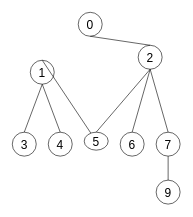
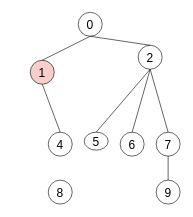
  <mxCell id="0" />
  <mxCell id="1" parent="0" />
  <mxCell id="2" value="&lt;font style=&quot;font-size: 20px;&quot;&gt;0&lt;/font&gt;" style="ellipse;whiteSpace=wrap;html=1;aspect=fixed;" vertex="1" parent="1"><mxGeometry x="130" y="20" width="40" height="40" as="geometry" /></mxCell>
  <mxCell id="3" value="&lt;font style=&quot;font-size: 20px;&quot;&gt;2&lt;/font&gt;" style="ellipse;whiteSpace=wrap;html=1;aspect=fixed;" vertex="1" parent="1"><mxGeometry x="230" y="75" width="40" height="40" as="geometry" /></mxCell>
  <mxCell id="4" value="&lt;font style=&quot;font-size: 20px;&quot;&gt;7&lt;/font&gt;" style="ellipse;whiteSpace=wrap;html=1;aspect=fixed;" vertex="1" parent="1"><mxGeometry x="260" y="220" width="40" height="40" as="geometry" /></mxCell>
  <mxCell id="5" value="&lt;font style=&quot;font-size: 20px;&quot;&gt;5&lt;/font&gt;" style="ellipse;whiteSpace=wrap;html=1;aspect=fixed;" vertex="1" parent="1"><mxGeometry x="140" y="220" width="40" height="30" as="geometry" /></mxCell>
  <mxCell id="6" value="&lt;font style=&quot;font-size: 20px;&quot;&gt;6&lt;/font&gt;" style="ellipse;whiteSpace=wrap;html=1;aspect=fixed;" vertex="1" parent="1"><mxGeometry x="200" y="220" width="40" height="40" as="geometry" /></mxCell>
- <mxCell id="7" value="&lt;font style=&quot;font-size: 20px;&quot;&gt;1&lt;/font&gt;" style="ellipse;whiteSpace=wrap;html=1;aspect=fixed;" vertex="1" parent="1"><mxGeometry x="50" y="100" width="40" height="40" as="geometry" /></mxCell>
- <mxCell id="8" value="&lt;font style=&quot;font-size: 20px;&quot;&gt;3&lt;/font&gt;" style="ellipse;whiteSpace=wrap;html=1;aspect=fixed;" vertex="1" parent="1"><mxGeometry x="20" y="220" width="40" height="40" as="geometry" /></mxCell>
+ <mxCell id="7" value="&lt;font style=&quot;font-size: 20px;&quot;&gt;1&lt;/font&gt;" style="ellipse;whiteSpace=wrap;html=1;aspect=fixed;fillColor=#f8cecc;" vertex="1" parent="1"><mxGeometry x="50" y="100" width="40" height="40" as="geometry" /></mxCell>
  <mxCell id="9" value="&lt;font style=&quot;font-size: 20px;&quot;&gt;4&lt;/font&gt;" style="ellipse;whiteSpace=wrap;html=1;aspect=fixed;" vertex="1" parent="1"><mxGeometry x="80" y="220" width="40" height="40" as="geometry" /></mxCell>
  <mxCell id="10" value="&lt;font style=&quot;font-size: 20px;&quot;&gt;9&lt;/font&gt;" style="ellipse;whiteSpace=wrap;html=1;aspect=fixed;" vertex="1" parent="1"><mxGeometry x="260" y="300" width="40" height="40" as="geometry" /></mxCell>
+ <mxCell id="11" value="&lt;font style=&quot;font-size: 20px;&quot;&gt;8&lt;/font&gt;" style="ellipse;whiteSpace=wrap;html=1;aspect=fixed;" vertex="1" parent="1"><mxGeometry x="80" y="300" width="40" height="40" as="geometry" /></mxCell>
  <mxCell id="12" value="" style="endArrow=none;html=1;rounded=0;entryX=0.5;entryY=1;entryDx=0;entryDy=0;exitX=0.5;exitY=0;exitDx=0;exitDy=0;" edge="1" parent="1" source="3" target="2"><mxGeometry width="50" height="50" relative="1" as="geometry"><mxPoint x="100" y="120" as="sourcePoint" /><mxPoint x="150" y="70" as="targetPoint" /></mxGeometry></mxCell>
- <mxCell id="13" value="" style="endArrow=none;html=1;rounded=0;exitX=0.5;exitY=0;exitDx=0;exitDy=0;" edge="1" parent="1" source="7" target="5"><mxGeometry width="50" height="50" relative="1" as="geometry"><mxPoint x="170" y="150" as="sourcePoint" /><mxPoint x="220" y="100" as="targetPoint" /></mxGeometry></mxCell>
+ <mxCell id="13" value="" style="endArrow=none;html=1;rounded=0;entryX=0.5;entryY=1;entryDx=0;entryDy=0;exitX=0.5;exitY=0;exitDx=0;exitDy=0;" edge="1" parent="1" source="7" target="2"><mxGeometry width="50" height="50" relative="1" as="geometry"><mxPoint x="170" y="150" as="sourcePoint" /><mxPoint x="220" y="100" as="targetPoint" /></mxGeometry></mxCell>
  <mxCell id="14" value="" style="endArrow=none;html=1;rounded=0;entryX=0.5;entryY=1;entryDx=0;entryDy=0;exitX=0.5;exitY=0;exitDx=0;exitDy=0;" edge="1" parent="1" source="5" target="3"><mxGeometry width="50" height="50" relative="1" as="geometry"><mxPoint x="80" y="250" as="sourcePoint" /><mxPoint x="130" y="200" as="targetPoint" /></mxGeometry></mxCell>
  <mxCell id="15" value="" style="endArrow=none;html=1;rounded=0;entryX=0.5;entryY=1;entryDx=0;entryDy=0;exitX=0.5;exitY=0;exitDx=0;exitDy=0;" edge="1" parent="1" source="6" target="3"><mxGeometry width="50" height="50" relative="1" as="geometry"><mxPoint x="200" y="210" as="sourcePoint" /><mxPoint x="250" y="160" as="targetPoint" /></mxGeometry></mxCell>
  <mxCell id="16" value="" style="endArrow=none;html=1;rounded=0;entryX=0.5;entryY=1;entryDx=0;entryDy=0;exitX=0.5;exitY=0;exitDx=0;exitDy=0;" edge="1" parent="1" source="4" target="3"><mxGeometry width="50" height="50" relative="1" as="geometry"><mxPoint x="250" y="200" as="sourcePoint" /><mxPoint x="300" y="150" as="targetPoint" /></mxGeometry></mxCell>
  <mxCell id="17" value="" style="endArrow=none;html=1;rounded=0;entryX=0.5;entryY=1;entryDx=0;entryDy=0;exitX=0.5;exitY=0;exitDx=0;exitDy=0;" edge="1" parent="1" source="9" target="7"><mxGeometry width="50" height="50" relative="1" as="geometry"><mxPoint x="90" y="230" as="sourcePoint" /><mxPoint x="140" y="180" as="targetPoint" /></mxGeometry></mxCell>
- <mxCell id="18" value="" style="endArrow=none;html=1;rounded=0;entryX=0.5;entryY=1;entryDx=0;entryDy=0;exitX=0.5;exitY=0;exitDx=0;exitDy=0;" edge="1" parent="1" source="8" target="7"><mxGeometry width="50" height="50" relative="1" as="geometry"><mxPoint x="130" y="230" as="sourcePoint" /><mxPoint x="180" y="180" as="targetPoint" /></mxGeometry></mxCell>
  <mxCell id="19" value="" style="endArrow=none;html=1;rounded=0;entryX=0.5;entryY=1;entryDx=0;entryDy=0;exitX=0.5;exitY=0;exitDx=0;exitDy=0;" edge="1" parent="1" source="10" target="4"><mxGeometry width="50" height="50" relative="1" as="geometry"><mxPoint x="220" y="330" as="sourcePoint" /><mxPoint x="270" y="280" as="targetPoint" /></mxGeometry></mxCell>
